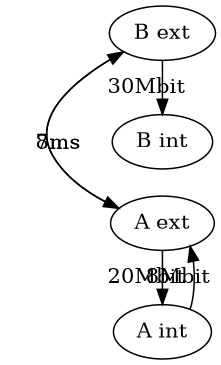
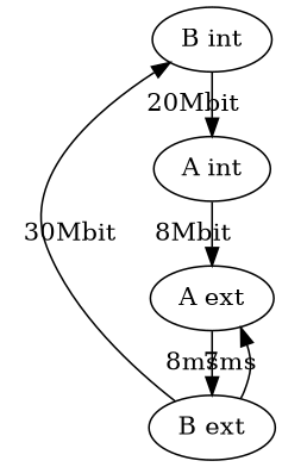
  digraph {
    rankdir=LR
    n1 [label="A int"]
    n2 [label="A ext"]
    n3 [label="B ext"]
    n4 [label="B int"]
    subgraph sub_1 {
      rank=same
      n1
      n2
      n3
      n4
    }
    n1 -> n2 [label="8Mbit"]
-   n2 -> n1 [label="20Mbit"]
+   n4 -> n1 [label="20Mbit"]
    n2 -> n3 [label="8ms"]
    n3 -> n2 [label="7ms"]
    n3 -> n4 [label="30Mbit"]
  }
